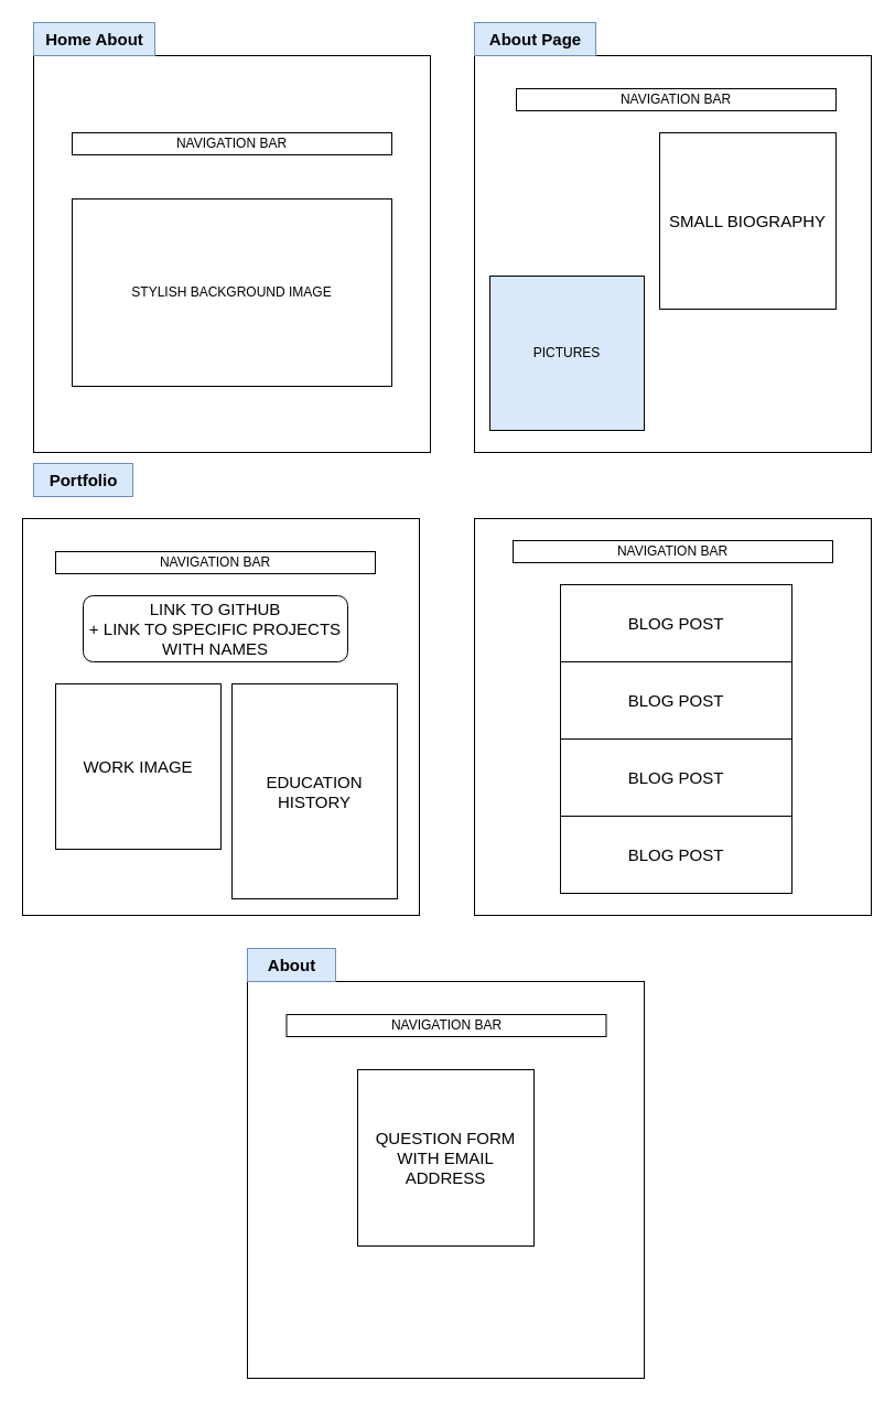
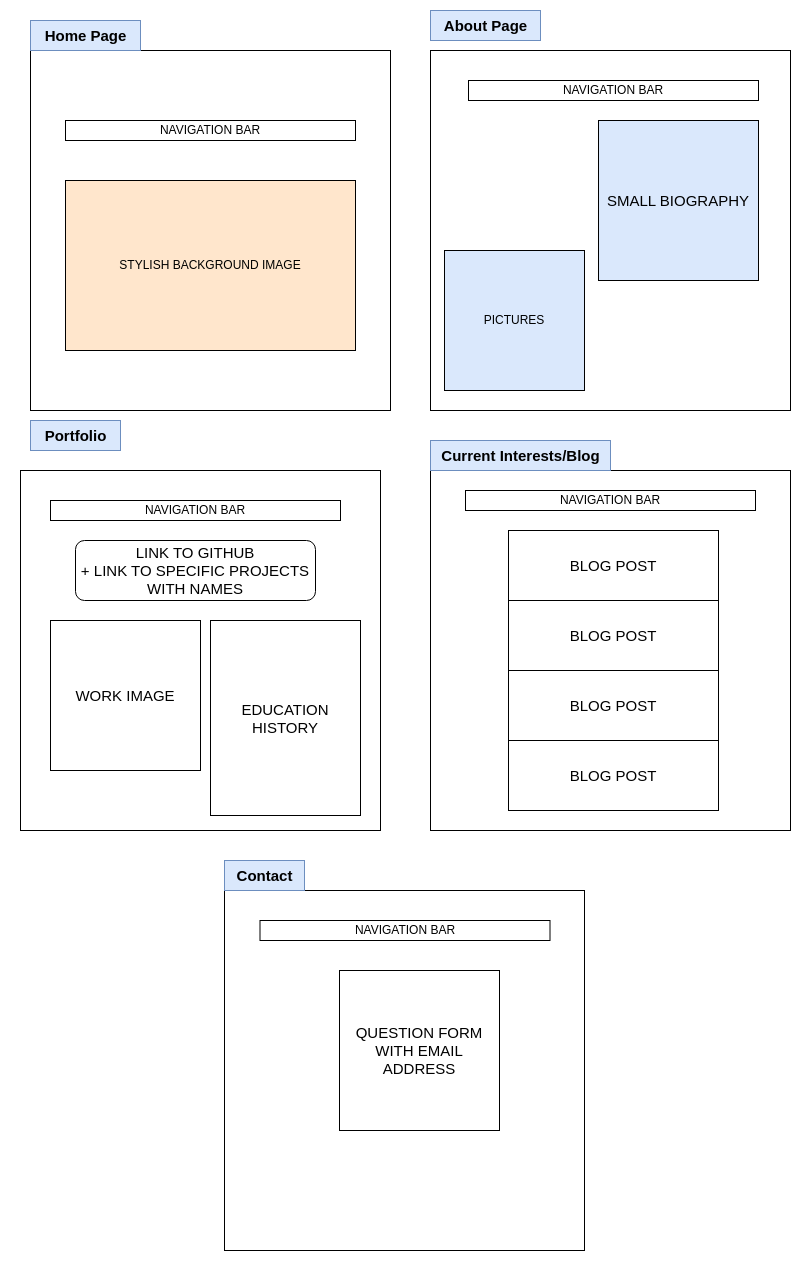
  <mxCell id="0" />
  <mxCell id="1" parent="0" />
  <mxCell id="2" value="" style="whiteSpace=wrap;html=1;aspect=fixed;" vertex="1" parent="1"><mxGeometry x="30" y="50" width="360" height="360" as="geometry" /></mxCell>
  <mxCell id="3" value="" style="whiteSpace=wrap;html=1;aspect=fixed;" vertex="1" parent="1"><mxGeometry x="430" y="50" width="360" height="360" as="geometry" /></mxCell>
  <mxCell id="4" value="" style="whiteSpace=wrap;html=1;aspect=fixed;" vertex="1" parent="1"><mxGeometry x="20" y="470" width="360" height="360" as="geometry" /></mxCell>
  <mxCell id="5" value="" style="whiteSpace=wrap;html=1;aspect=fixed;" vertex="1" parent="1"><mxGeometry x="430" y="470" width="360" height="360" as="geometry" /></mxCell>
  <mxCell id="6" value="" style="whiteSpace=wrap;html=1;aspect=fixed;" vertex="1" parent="1"><mxGeometry x="224" y="890" width="360" height="360" as="geometry" /></mxCell>
  <mxCell id="7" value="NAVIGATION BAR" style="rounded=0;whiteSpace=wrap;html=1;" vertex="1" parent="1"><mxGeometry x="65" y="120" width="290" height="20" as="geometry" /></mxCell>
  <mxCell id="8" value="PICTURES" style="whiteSpace=wrap;html=1;aspect=fixed;fillColor=#dae8fc;" vertex="1" parent="1"><mxGeometry x="444" y="250" width="140" height="140" as="geometry" /></mxCell>
- <mxCell id="9" value="STYLISH BACKGROUND IMAGE" style="rounded=0;whiteSpace=wrap;html=1;" vertex="1" parent="1"><mxGeometry x="65" y="180" width="290" height="170" as="geometry" /></mxCell>
- <mxCell id="10" value="Home About" style="text;html=1;align=center;verticalAlign=middle;resizable=0;points=[];autosize=1;strokeWidth=1;fontStyle=1;fontSize=15;labelBackgroundColor=none;labelBorderColor=none;fillColor=#dae8fc;strokeColor=#6c8ebf;" vertex="1" parent="1"><mxGeometry x="30" y="20" width="110" height="30" as="geometry" /></mxCell>
- <mxCell id="11" value="About Page" style="text;html=1;align=center;verticalAlign=middle;resizable=0;points=[];autosize=1;strokeWidth=1;fontStyle=1;fontSize=15;labelBackgroundColor=none;labelBorderColor=none;fillColor=#dae8fc;strokeColor=#6c8ebf;" vertex="1" parent="1"><mxGeometry x="430" y="20" width="110" height="30" as="geometry" /></mxCell>
+ <mxCell id="9" value="STYLISH BACKGROUND IMAGE" style="rounded=0;whiteSpace=wrap;html=1;fillColor=#ffe6cc;" vertex="1" parent="1"><mxGeometry x="65" y="180" width="290" height="170" as="geometry" /></mxCell>
+ <mxCell id="10" value="Home Page" style="text;html=1;align=center;verticalAlign=middle;resizable=0;points=[];autosize=1;strokeWidth=1;fontStyle=1;fontSize=15;labelBackgroundColor=none;labelBorderColor=none;fillColor=#dae8fc;strokeColor=#6c8ebf;" vertex="1" parent="1"><mxGeometry x="30" y="20" width="110" height="30" as="geometry" /></mxCell>
+ <mxCell id="11" value="About Page" style="text;html=1;align=center;verticalAlign=middle;resizable=0;points=[];autosize=1;strokeWidth=1;fontStyle=1;fontSize=15;labelBackgroundColor=none;labelBorderColor=none;fillColor=#dae8fc;strokeColor=#6c8ebf;" vertex="1" parent="1"><mxGeometry x="430" y="10" width="110" height="30" as="geometry" /></mxCell>
+ <mxCell id="12" value="Current Interests/Blog" style="text;html=1;align=center;verticalAlign=middle;resizable=0;points=[];autosize=1;strokeWidth=1;fontStyle=1;fontSize=15;labelBackgroundColor=none;labelBorderColor=none;fillColor=#dae8fc;strokeColor=#6c8ebf;" vertex="1" parent="1"><mxGeometry x="430" y="440" width="180" height="30" as="geometry" /></mxCell>
  <mxCell id="13" value="Portfolio" style="text;html=1;align=center;verticalAlign=middle;resizable=0;points=[];autosize=1;strokeWidth=1;fontStyle=1;fontSize=15;labelBackgroundColor=none;labelBorderColor=none;fillColor=#dae8fc;strokeColor=#6c8ebf;" vertex="1" parent="1"><mxGeometry x="30" y="420" width="90" height="30" as="geometry" /></mxCell>
- <mxCell id="14" value="About" style="text;html=1;align=center;verticalAlign=middle;resizable=0;points=[];autosize=1;strokeWidth=1;fontStyle=1;fontSize=15;labelBackgroundColor=none;labelBorderColor=none;fillColor=#dae8fc;strokeColor=#6c8ebf;" vertex="1" parent="1"><mxGeometry x="224" y="860" width="80" height="30" as="geometry" /></mxCell>
+ <mxCell id="14" value="Contact" style="text;html=1;align=center;verticalAlign=middle;resizable=0;points=[];autosize=1;strokeWidth=1;fontStyle=1;fontSize=15;labelBackgroundColor=none;labelBorderColor=none;fillColor=#dae8fc;strokeColor=#6c8ebf;" vertex="1" parent="1"><mxGeometry x="224" y="860" width="80" height="30" as="geometry" /></mxCell>
  <mxCell id="15" value="BLOG POST" style="rounded=0;whiteSpace=wrap;html=1;labelBackgroundColor=none;labelBorderColor=none;strokeWidth=1;fontSize=15;" vertex="1" parent="1"><mxGeometry x="508" y="740" width="210" height="70" as="geometry" /></mxCell>
  <mxCell id="16" value="BLOG POST" style="rounded=0;whiteSpace=wrap;html=1;labelBackgroundColor=none;labelBorderColor=none;strokeWidth=1;fontSize=15;" vertex="1" parent="1"><mxGeometry x="508" y="670" width="210" height="70" as="geometry" /></mxCell>
  <mxCell id="17" value="BLOG POST" style="rounded=0;whiteSpace=wrap;html=1;labelBackgroundColor=none;labelBorderColor=none;strokeWidth=1;fontSize=15;" vertex="1" parent="1"><mxGeometry x="508" y="600" width="210" height="70" as="geometry" /></mxCell>
  <mxCell id="18" value="BLOG POST" style="rounded=0;whiteSpace=wrap;html=1;labelBackgroundColor=none;labelBorderColor=none;strokeWidth=1;fontSize=15;" vertex="1" parent="1"><mxGeometry x="508" y="530" width="210" height="70" as="geometry" /></mxCell>
  <mxCell id="19" value="NAVIGATION BAR" style="rounded=0;whiteSpace=wrap;html=1;" vertex="1" parent="1"><mxGeometry x="465" y="490" width="290" height="20" as="geometry" /></mxCell>
  <mxCell id="20" value="NAVIGATION BAR" style="rounded=0;whiteSpace=wrap;html=1;" vertex="1" parent="1"><mxGeometry x="50" y="500" width="290" height="20" as="geometry" /></mxCell>
  <mxCell id="21" value="NAVIGATION BAR" style="rounded=0;whiteSpace=wrap;html=1;" vertex="1" parent="1"><mxGeometry x="468" y="80" width="290" height="20" as="geometry" /></mxCell>
- <mxCell id="22" value="SMALL BIOGRAPHY" style="whiteSpace=wrap;html=1;aspect=fixed;labelBackgroundColor=none;labelBorderColor=none;strokeWidth=1;fontSize=15;" vertex="1" parent="1"><mxGeometry x="598" y="120" width="160" height="160" as="geometry" /></mxCell>
+ <mxCell id="22" value="SMALL BIOGRAPHY" style="whiteSpace=wrap;html=1;aspect=fixed;labelBackgroundColor=none;labelBorderColor=none;strokeWidth=1;fontSize=15;fillColor=#dae8fc;" vertex="1" parent="1"><mxGeometry x="598" y="120" width="160" height="160" as="geometry" /></mxCell>
  <mxCell id="23" value="WORK IMAGE" style="whiteSpace=wrap;html=1;aspect=fixed;labelBackgroundColor=none;labelBorderColor=none;strokeWidth=1;fontSize=15;" vertex="1" parent="1"><mxGeometry x="50" y="620" width="150" height="150" as="geometry" /></mxCell>
  <mxCell id="24" value="EDUCATION HISTORY" style="rounded=0;whiteSpace=wrap;html=1;labelBackgroundColor=none;labelBorderColor=none;strokeWidth=1;fontSize=15;" vertex="1" parent="1"><mxGeometry x="210" y="620" width="150" height="195" as="geometry" /></mxCell>
  <mxCell id="25" value="LINK TO GITHUB&lt;br&gt;+ LINK TO SPECIFIC PROJECTS WITH NAMES" style="rounded=1;whiteSpace=wrap;html=1;labelBackgroundColor=none;labelBorderColor=none;strokeWidth=1;fontSize=15;" vertex="1" parent="1"><mxGeometry x="75" y="540" width="240" height="60" as="geometry" /></mxCell>
  <mxCell id="26" value="NAVIGATION BAR" style="rounded=0;whiteSpace=wrap;html=1;" vertex="1" parent="1"><mxGeometry x="259.5" y="920" width="290" height="20" as="geometry" /></mxCell>
- <mxCell id="27" value="QUESTION FORM WITH EMAIL ADDRESS" style="whiteSpace=wrap;html=1;aspect=fixed;labelBackgroundColor=none;labelBorderColor=none;strokeWidth=1;fontSize=15;" vertex="1" parent="1"><mxGeometry x="324" y="970" width="160" height="160" as="geometry" /></mxCell>
+ <mxCell id="27" value="QUESTION FORM WITH EMAIL ADDRESS" style="whiteSpace=wrap;html=1;aspect=fixed;labelBackgroundColor=none;labelBorderColor=none;strokeWidth=1;fontSize=15;" vertex="1" parent="1"><mxGeometry x="339" y="970" width="160" height="160" as="geometry" /></mxCell>
